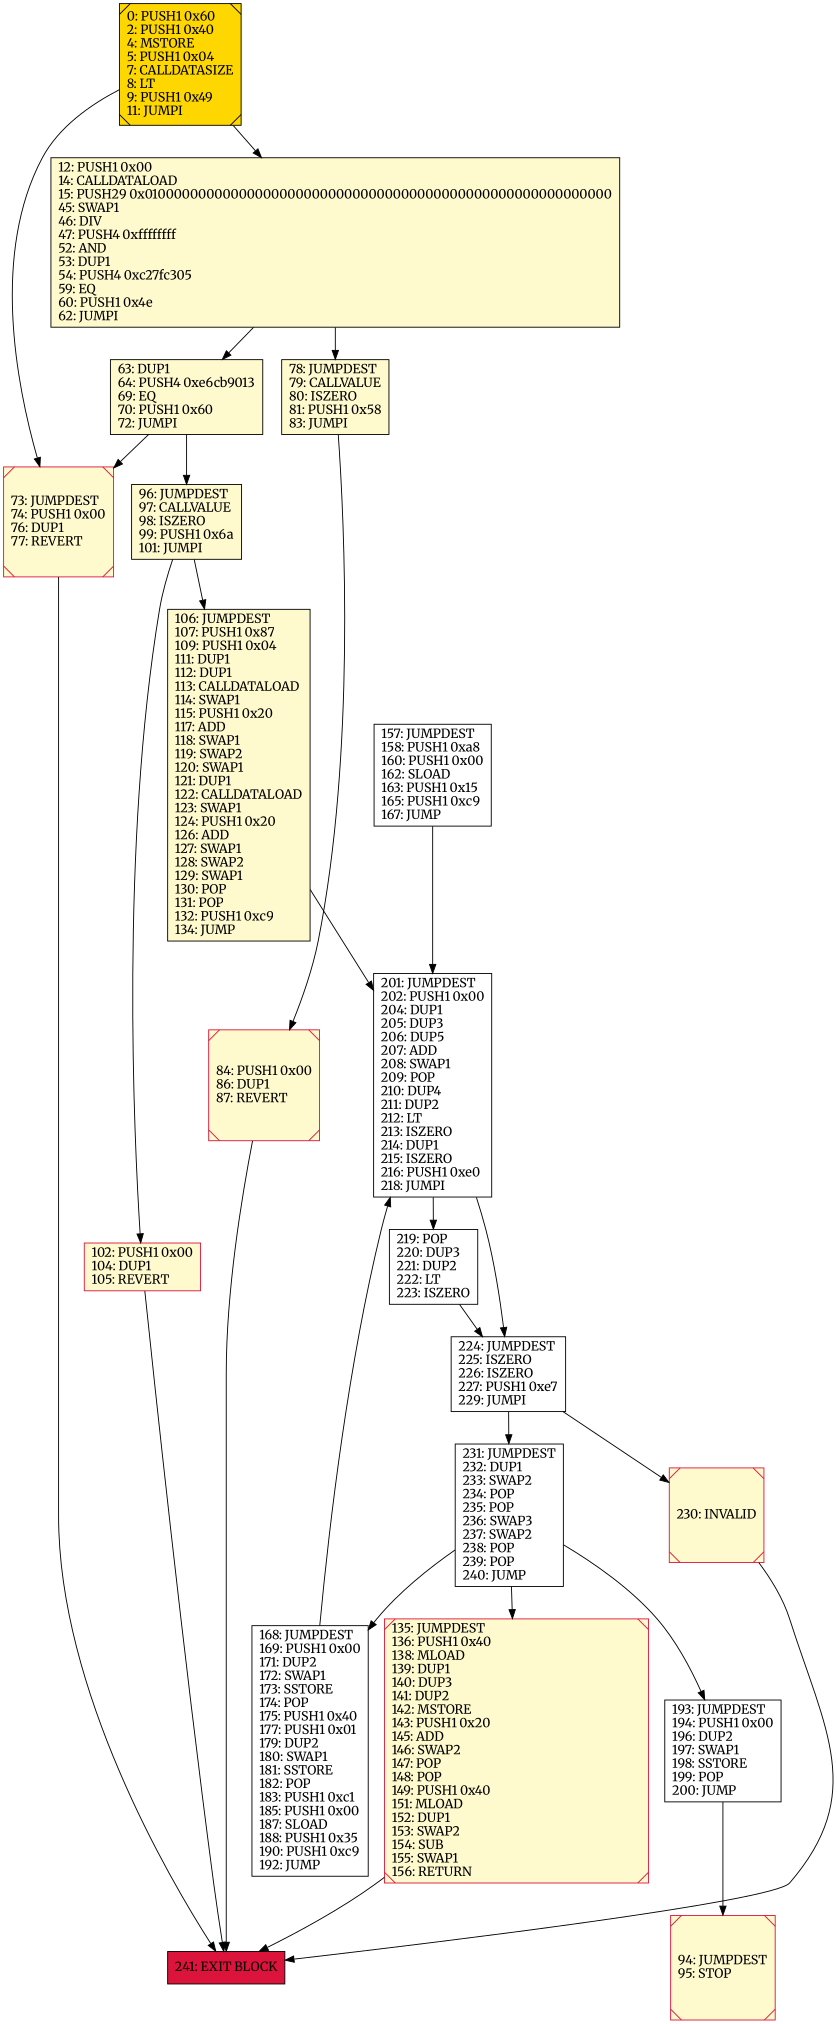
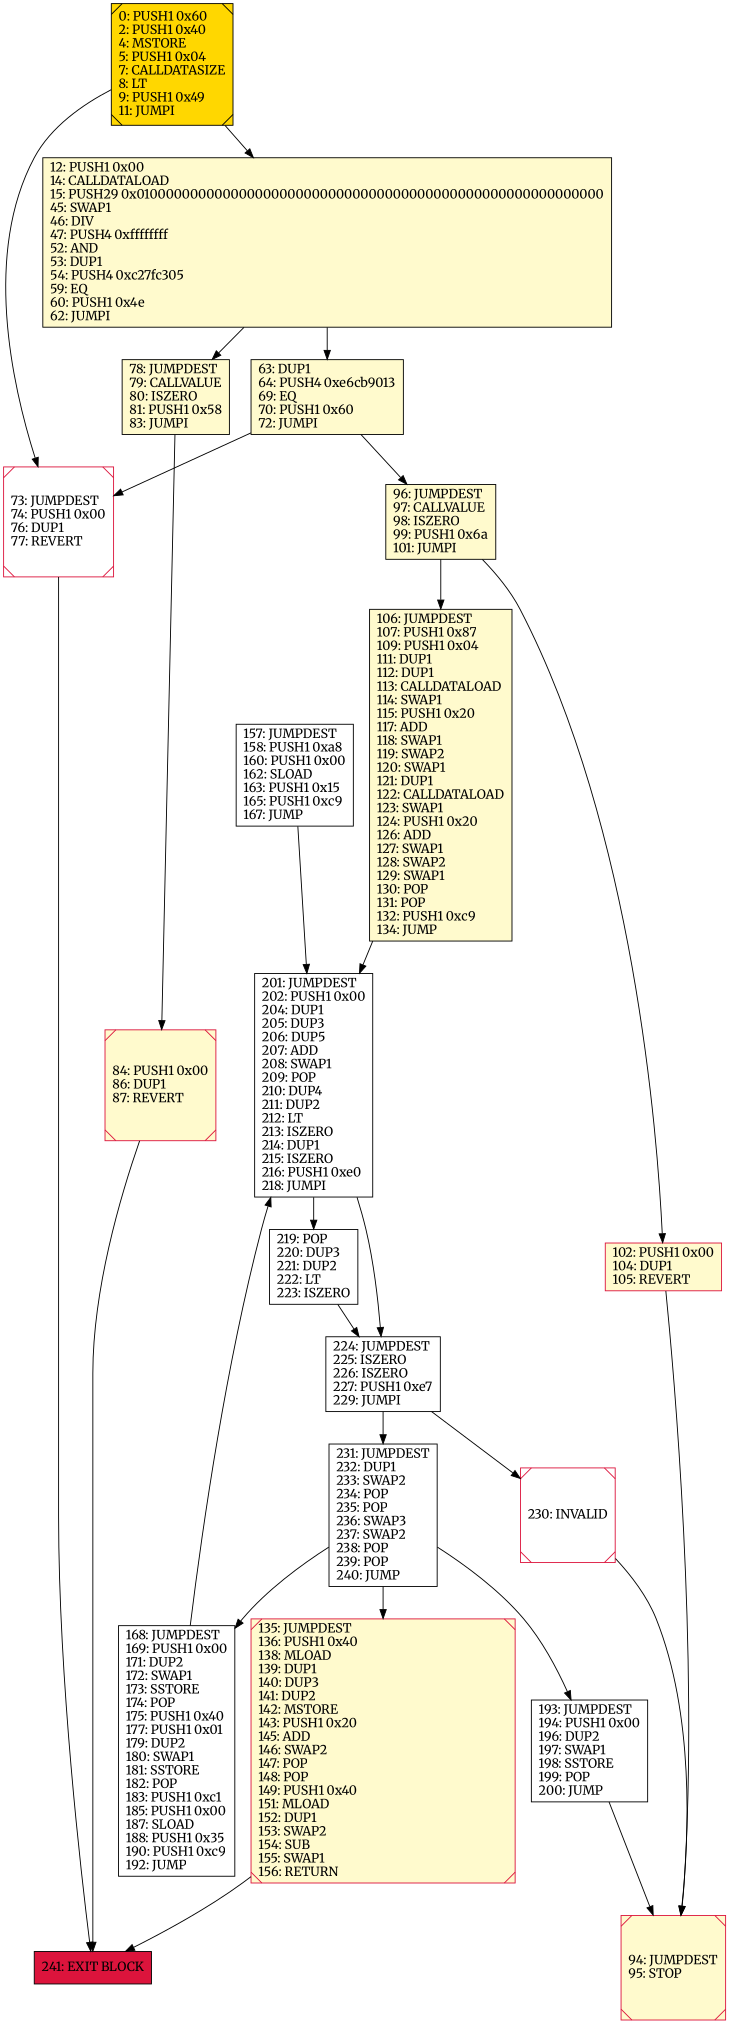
  digraph {
    fontname=Merriweather
    rankdir=UD
    node [color=black fillcolor=lemonchiffon fontcolor=black fontname=Merriweather shape=box style=filled]
    edge [fontname=Merriweather]
    n1 [fillcolor=white label="201: JUMPDEST\l202: PUSH1 0x00\l204: DUP1\l205: DUP3\l206: DUP5\l207: ADD\l208: SWAP1\l209: POP\l210: DUP4\l211: DUP2\l212: LT\l213: ISZERO\l214: DUP1\l215: ISZERO\l216: PUSH1 0xe0\l218: JUMPI\l"]
    n2 [fillcolor=white label="224: JUMPDEST\l225: ISZERO\l226: ISZERO\l227: PUSH1 0xe7\l229: JUMPI\l"]
    n3 [fillcolor=white label="219: POP\l220: DUP3\l221: DUP2\l222: LT\l223: ISZERO\l"]
    n4 [fillcolor=white label="231: JUMPDEST\l232: DUP1\l233: SWAP2\l234: POP\l235: POP\l236: SWAP3\l237: SWAP2\l238: POP\l239: POP\l240: JUMP\l"]
-   n5 [color=crimson label="230: INVALID\l" shape=Msquare]
+   n5 [color=crimson fillcolor=white label="230: INVALID\l" shape=Msquare]
    n6 [fillcolor=white label="157: JUMPDEST\l158: PUSH1 0xa8\l160: PUSH1 0x00\l162: SLOAD\l163: PUSH1 0x15\l165: PUSH1 0xc9\l167: JUMP\l"]
    n7 [color=crimson label="102: PUSH1 0x00\l104: DUP1\l105: REVERT\l"]
    n8 [fillcolor=crimson label="241: EXIT BLOCK\l"]
    n9 [color=crimson label="135: JUMPDEST\l136: PUSH1 0x40\l138: MLOAD\l139: DUP1\l140: DUP3\l141: DUP2\l142: MSTORE\l143: PUSH1 0x20\l145: ADD\l146: SWAP2\l147: POP\l148: POP\l149: PUSH1 0x40\l151: MLOAD\l152: DUP1\l153: SWAP2\l154: SUB\l155: SWAP1\l156: RETURN\l" shape=Msquare]
    n10 [fillcolor=white label="193: JUMPDEST\l194: PUSH1 0x00\l196: DUP2\l197: SWAP1\l198: SSTORE\l199: POP\l200: JUMP\l"]
    n11 [fillcolor=white label="168: JUMPDEST\l169: PUSH1 0x00\l171: DUP2\l172: SWAP1\l173: SSTORE\l174: POP\l175: PUSH1 0x40\l177: PUSH1 0x01\l179: DUP2\l180: SWAP1\l181: SSTORE\l182: POP\l183: PUSH1 0xc1\l185: PUSH1 0x00\l187: SLOAD\l188: PUSH1 0x35\l190: PUSH1 0xc9\l192: JUMP\l"]
    n12 [color=crimson label="94: JUMPDEST\l95: STOP\l" shape=Msquare]
-   n13 [color=crimson label="73: JUMPDEST\l74: PUSH1 0x00\l76: DUP1\l77: REVERT\l" shape=Msquare]
+   n13 [color=crimson fillcolor=white label="73: JUMPDEST\l74: PUSH1 0x00\l76: DUP1\l77: REVERT\l" shape=Msquare]
    n14 [fillcolor=gold label="0: PUSH1 0x60\l2: PUSH1 0x40\l4: MSTORE\l5: PUSH1 0x04\l7: CALLDATASIZE\l8: LT\l9: PUSH1 0x49\l11: JUMPI\l" shape=Msquare]
    n15 [label="12: PUSH1 0x00\l14: CALLDATALOAD\l15: PUSH29 0x0100000000000000000000000000000000000000000000000000000000\l45: SWAP1\l46: DIV\l47: PUSH4 0xffffffff\l52: AND\l53: DUP1\l54: PUSH4 0xc27fc305\l59: EQ\l60: PUSH1 0x4e\l62: JUMPI\l"]
    n16 [label="63: DUP1\l64: PUSH4 0xe6cb9013\l69: EQ\l70: PUSH1 0x60\l72: JUMPI\l"]
    n17 [label="78: JUMPDEST\l79: CALLVALUE\l80: ISZERO\l81: PUSH1 0x58\l83: JUMPI\l"]
    n18 [label="96: JUMPDEST\l97: CALLVALUE\l98: ISZERO\l99: PUSH1 0x6a\l101: JUMPI\l"]
    n19 [label="106: JUMPDEST\l107: PUSH1 0x87\l109: PUSH1 0x04\l111: DUP1\l112: DUP1\l113: CALLDATALOAD\l114: SWAP1\l115: PUSH1 0x20\l117: ADD\l118: SWAP1\l119: SWAP2\l120: SWAP1\l121: DUP1\l122: CALLDATALOAD\l123: SWAP1\l124: PUSH1 0x20\l126: ADD\l127: SWAP1\l128: SWAP2\l129: SWAP1\l130: POP\l131: POP\l132: PUSH1 0xc9\l134: JUMP\l"]
    n20 [color=crimson label="84: PUSH1 0x00\l86: DUP1\l87: REVERT\l" shape=Msquare]
    n1 -> n2
    n1 -> n3
    n2 -> n4
    n2 -> n5
    n3 -> n2
    n4 -> n9
    n4 -> n10
    n4 -> n11
-   n5 -> n8
+   n5 -> n12
    n6 -> n1
-   n7 -> n8
+   n7 -> n12
    n9 -> n8
    n10 -> n12
    n11 -> n1
    n13 -> n8
    n14 -> n13
    n14 -> n15
    n15 -> n16
    n15 -> n17
    n16 -> n13
    n16 -> n18
    n17 -> n20
    n18 -> n7
    n18 -> n19
    n19 -> n1
    n20 -> n8
  }
